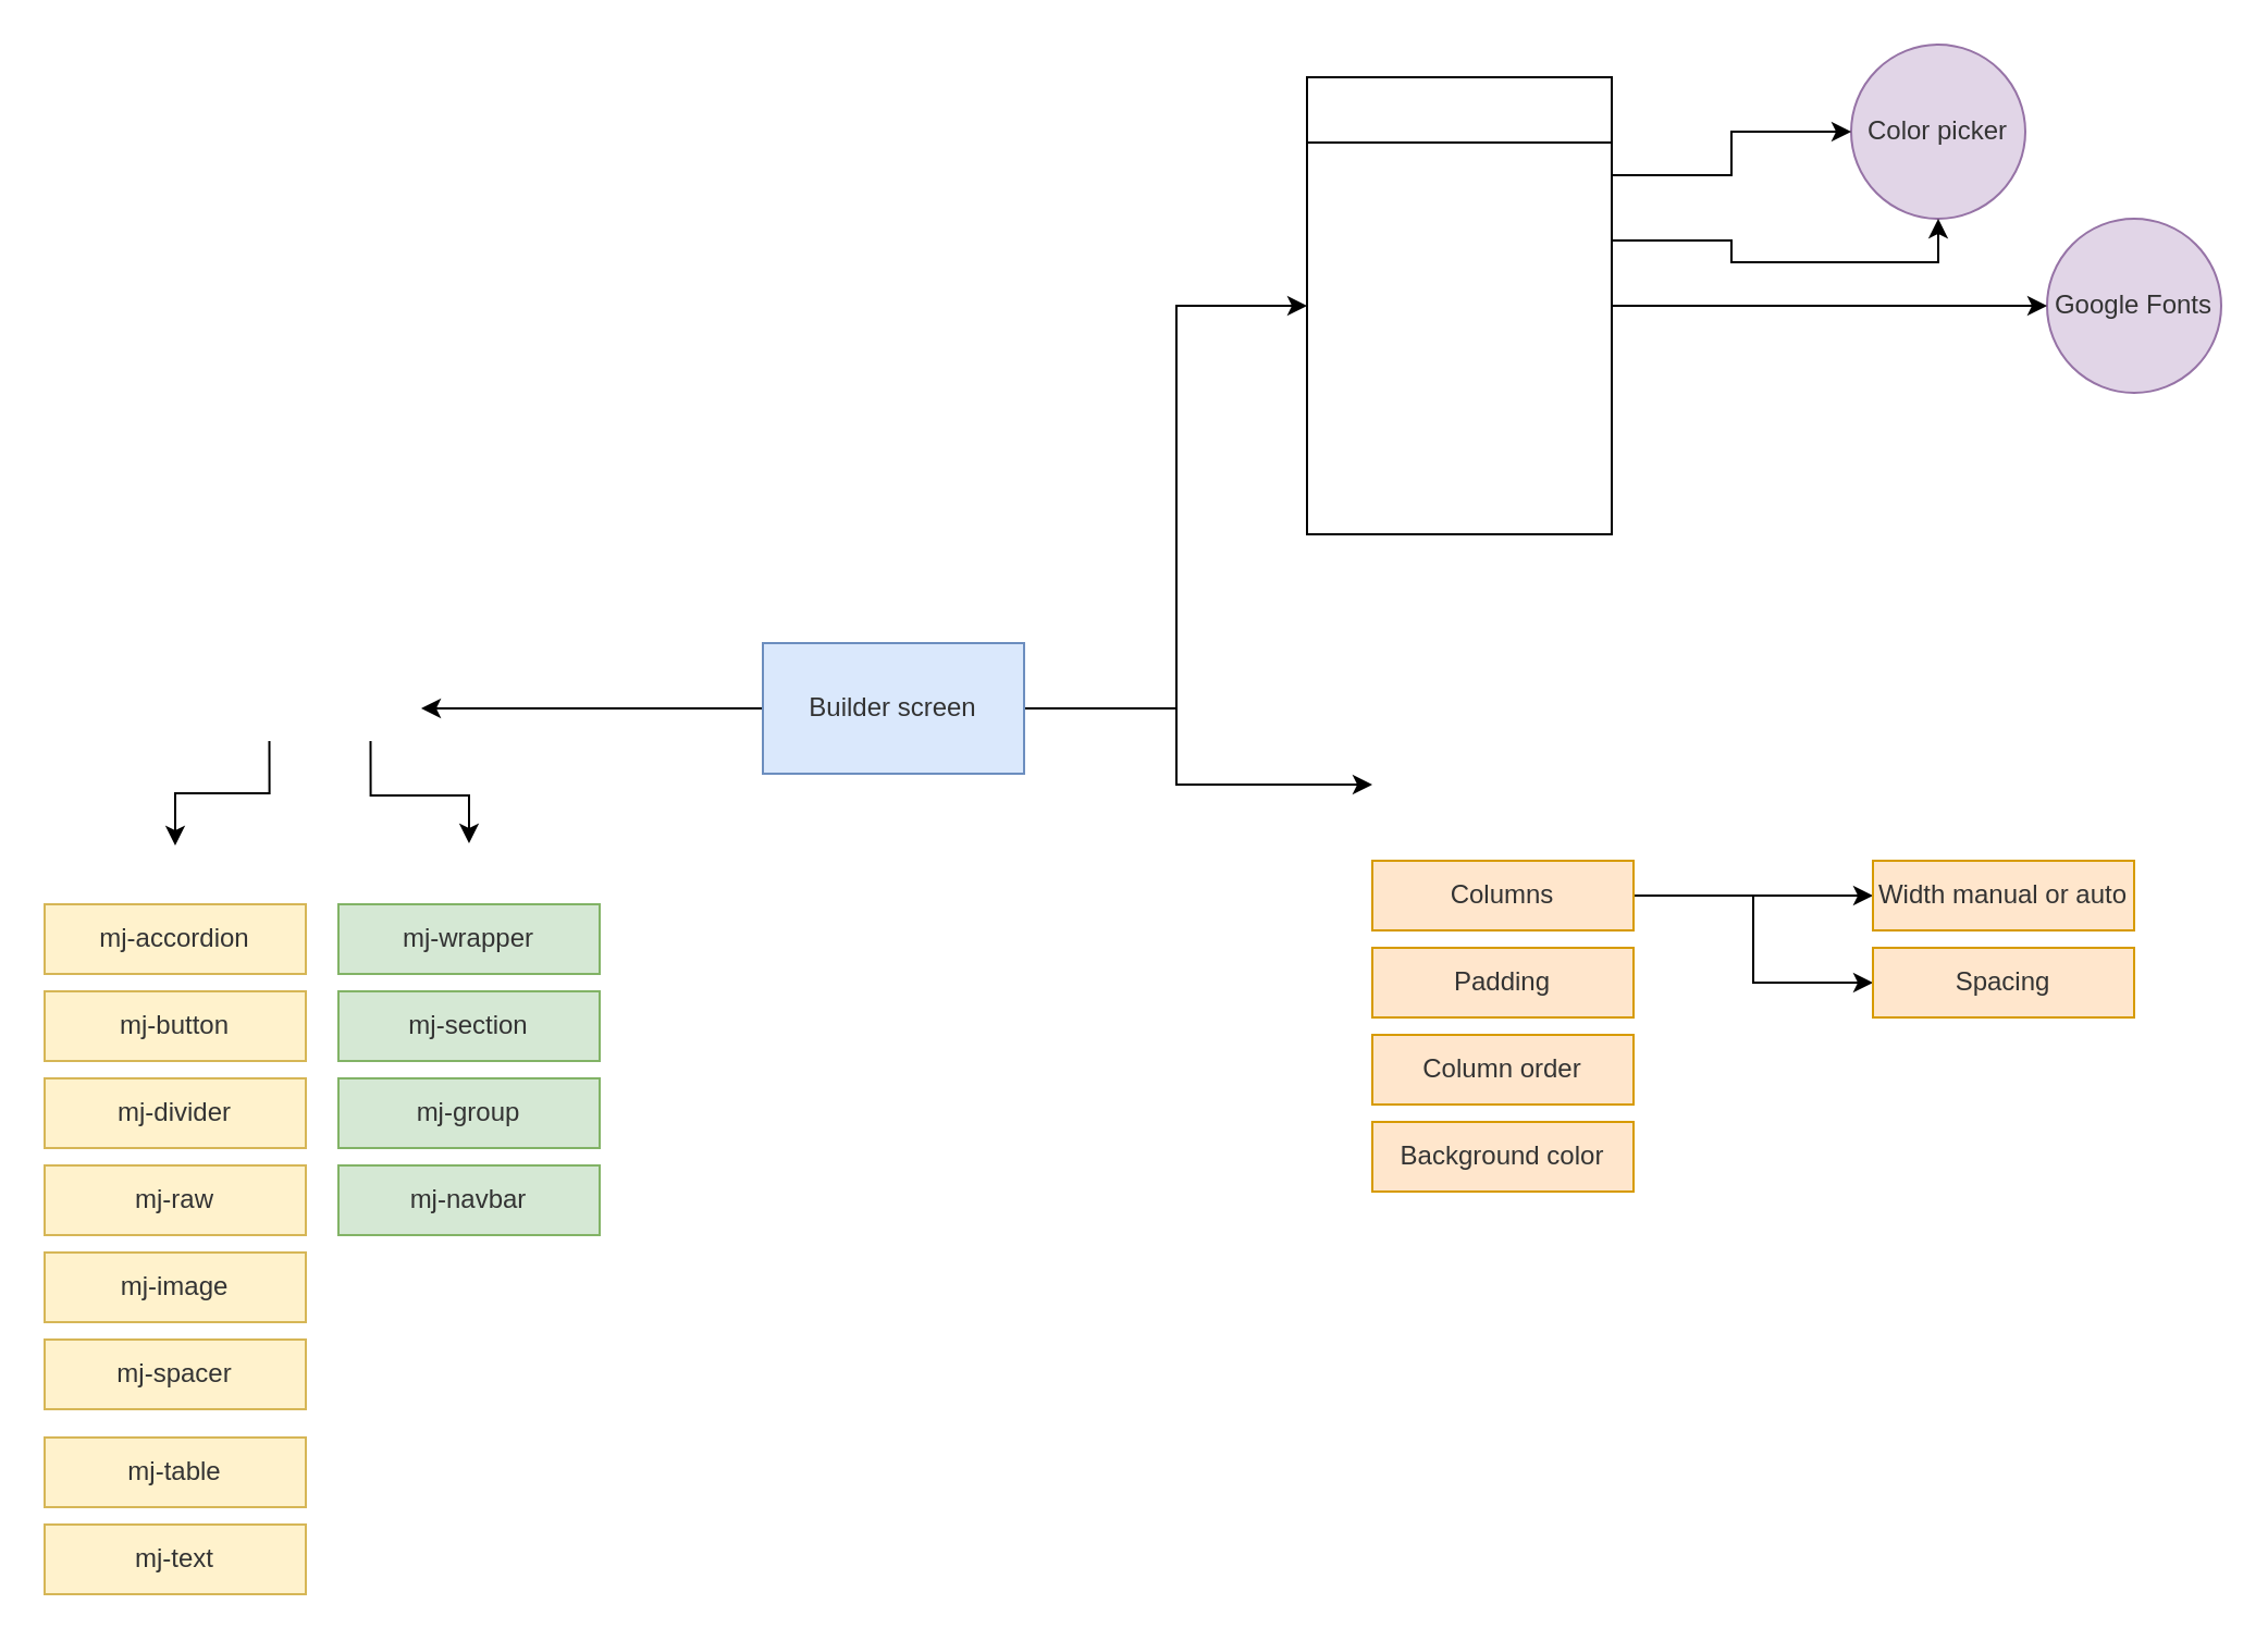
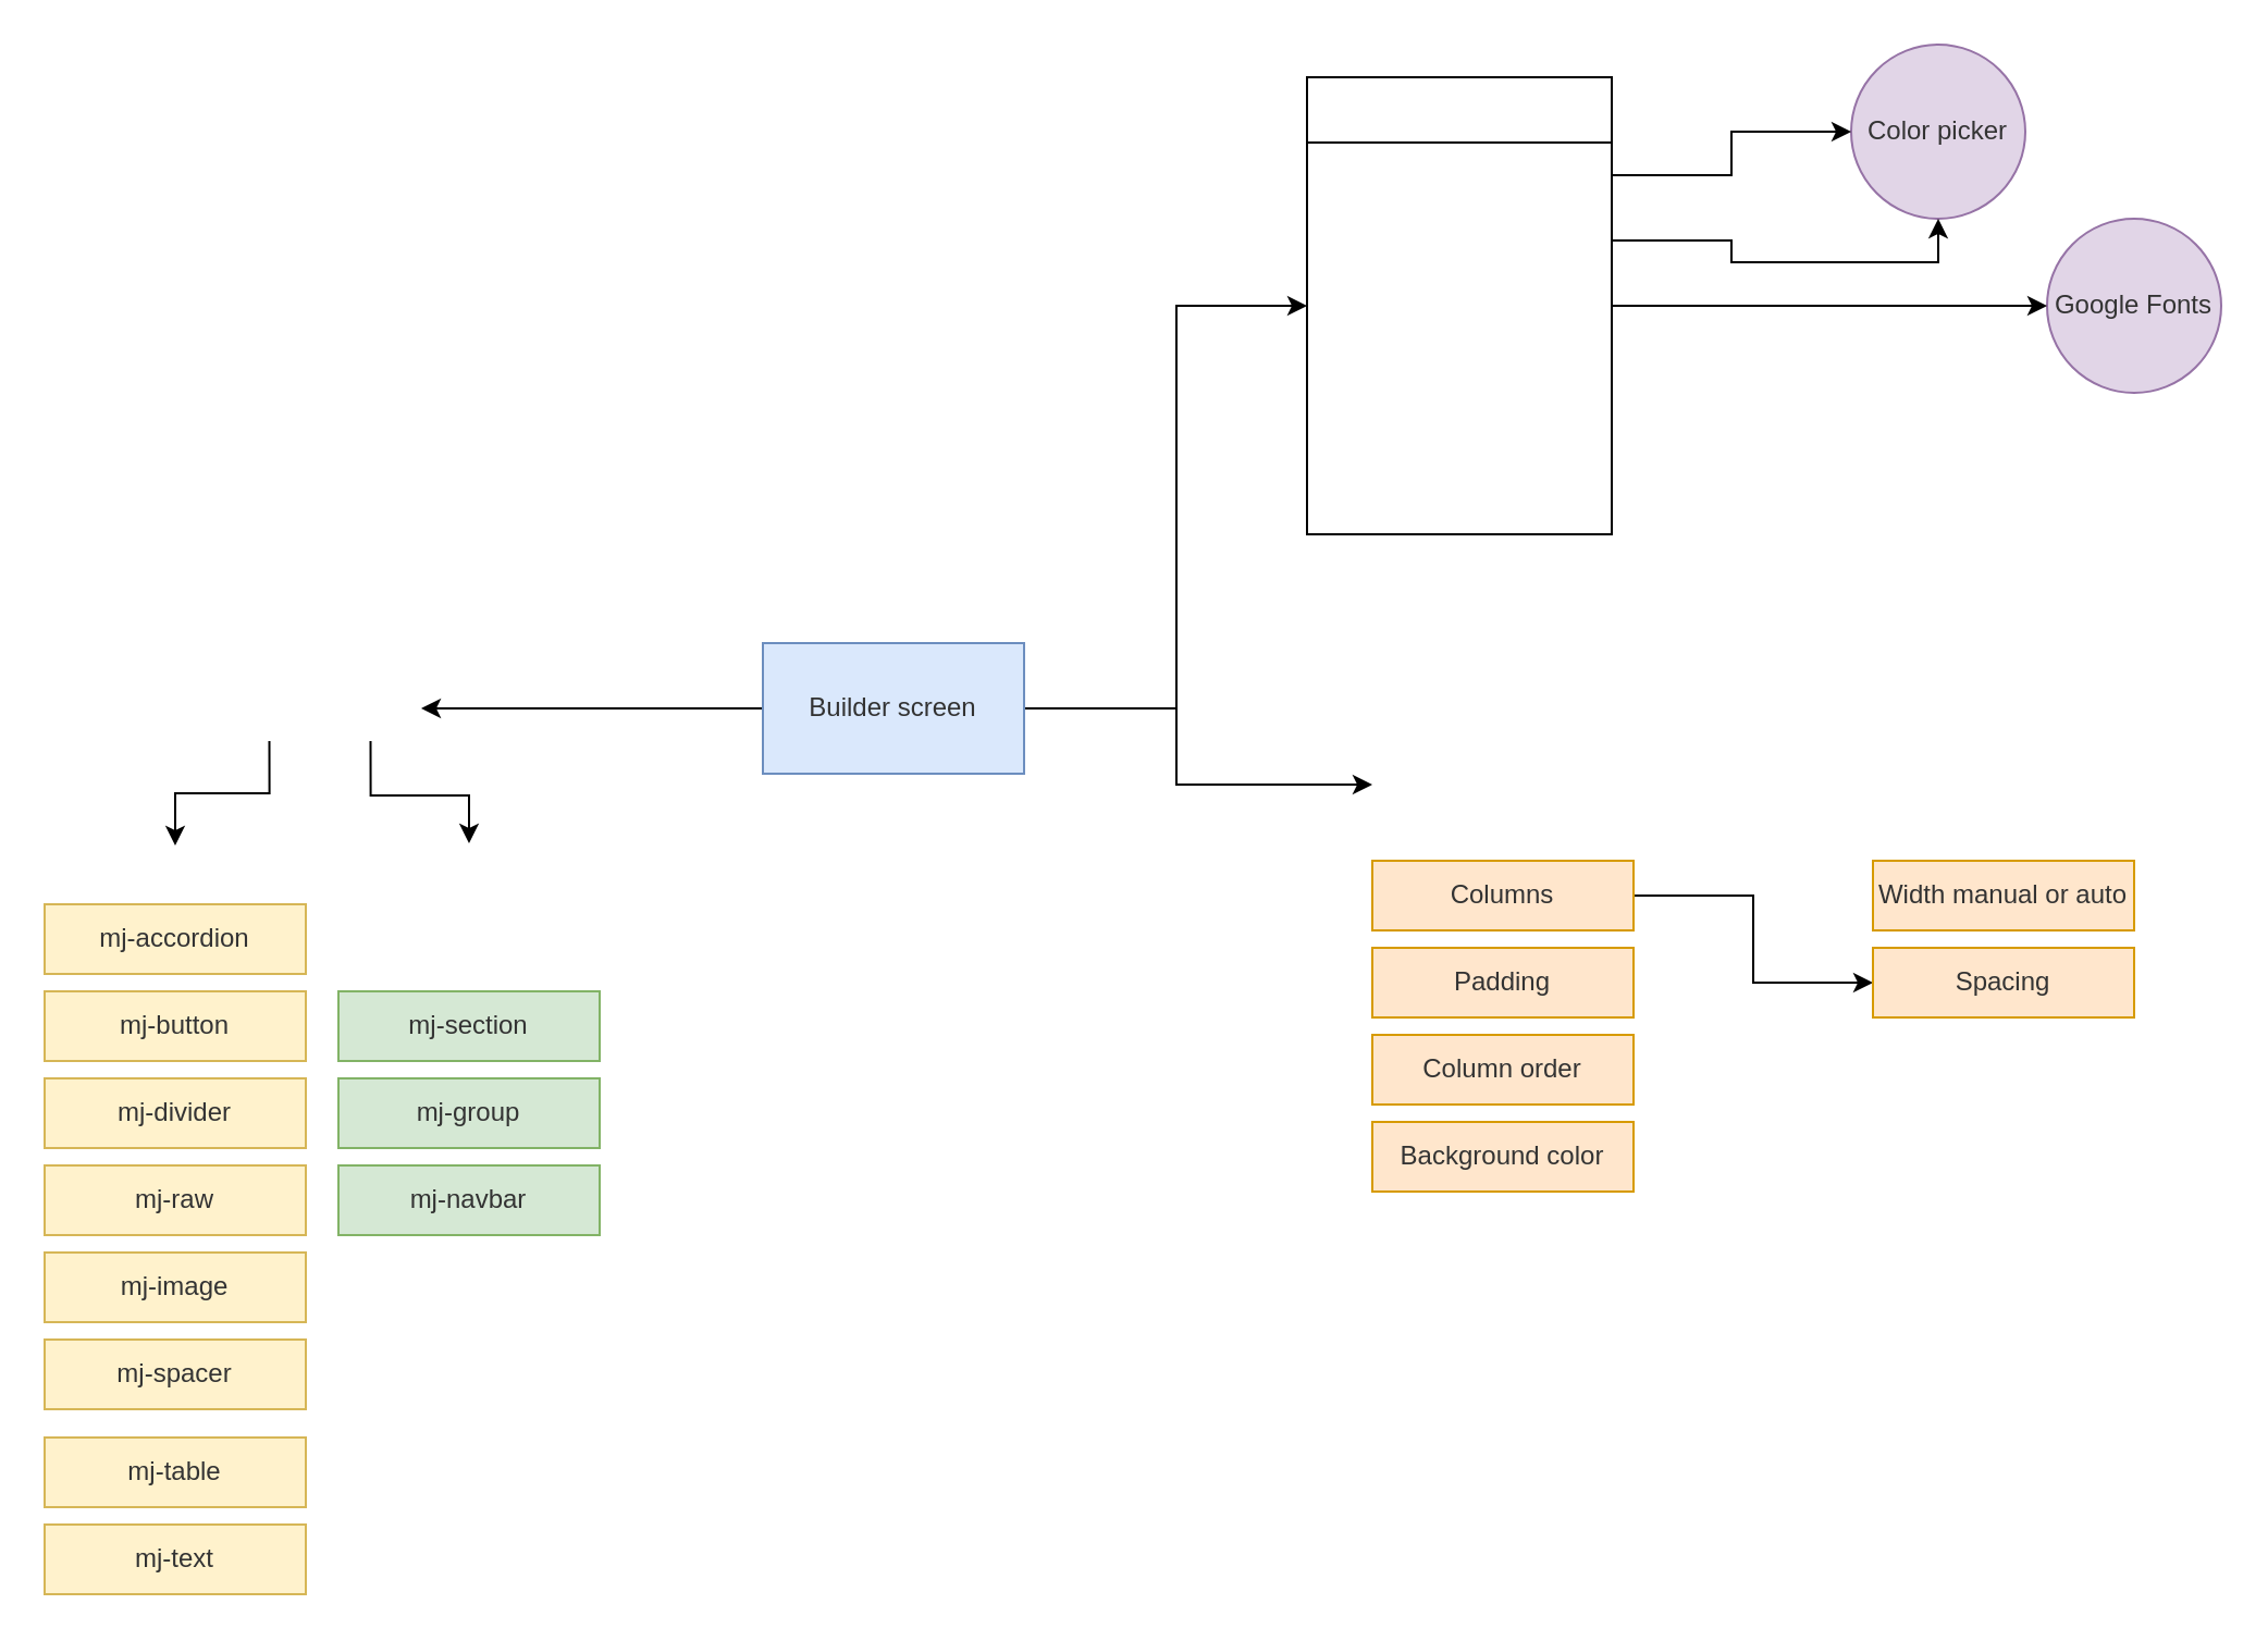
  <mxCell id="0" />
  <mxCell id="1" parent="0" />
  <mxCell id="2" value="Global document options" style="swimlane;fontStyle=0;childLayout=stackLayout;horizontal=1;startSize=30;horizontalStack=0;resizeParent=1;resizeParentMax=0;resizeLast=0;collapsible=1;marginBottom=0;whiteSpace=wrap;html=1;fontColor=#FFFFFF;" parent="1" vertex="1"><mxGeometry x="600" y="35" width="140" height="210" as="geometry" /></mxCell>
  <mxCell id="3" value="Colors" style="text;strokeColor=none;fillColor=none;align=left;verticalAlign=middle;spacingLeft=4;spacingRight=4;overflow=hidden;points=[[0,0.5],[1,0.5]];portConstraint=eastwest;rotatable=0;whiteSpace=wrap;html=1;fontColor=#FFFFFF;" parent="2" vertex="1"><mxGeometry y="30" width="140" height="30" as="geometry" /></mxCell>
  <mxCell id="4" value="Background color" style="text;strokeColor=none;fillColor=none;align=left;verticalAlign=middle;spacingLeft=4;spacingRight=4;overflow=hidden;points=[[0,0.5],[1,0.5]];portConstraint=eastwest;rotatable=0;whiteSpace=wrap;html=1;fontColor=#FFFFFF;" parent="2" vertex="1"><mxGeometry y="60" width="140" height="30" as="geometry" /></mxCell>
  <mxCell id="5" value="Fonts" style="text;strokeColor=none;fillColor=none;align=left;verticalAlign=middle;spacingLeft=4;spacingRight=4;overflow=hidden;points=[[0,0.5],[1,0.5]];portConstraint=eastwest;rotatable=0;whiteSpace=wrap;html=1;fontColor=#FFFFFF;" parent="2" vertex="1"><mxGeometry y="90" width="140" height="30" as="geometry" /></mxCell>
  <mxCell id="6" value="Preview text" style="text;strokeColor=none;fillColor=none;align=left;verticalAlign=middle;spacingLeft=4;spacingRight=4;overflow=hidden;points=[[0,0.5],[1,0.5]];portConstraint=eastwest;rotatable=0;whiteSpace=wrap;html=1;fontColor=#FFFFFF;" parent="2" vertex="1"><mxGeometry y="120" width="140" height="30" as="geometry" /></mxCell>
  <mxCell id="7" value="Email width" style="text;strokeColor=none;fillColor=none;align=left;verticalAlign=middle;spacingLeft=4;spacingRight=4;overflow=hidden;points=[[0,0.5],[1,0.5]];portConstraint=eastwest;rotatable=0;whiteSpace=wrap;html=1;fontColor=#FFFFFF;" parent="2" vertex="1"><mxGeometry y="150" width="140" height="30" as="geometry" /></mxCell>
  <mxCell id="8" value="Breakpoint" style="text;strokeColor=none;fillColor=none;align=left;verticalAlign=middle;spacingLeft=4;spacingRight=4;overflow=hidden;points=[[0,0.5],[1,0.5]];portConstraint=eastwest;rotatable=0;whiteSpace=wrap;html=1;fontColor=#FFFFFF;" parent="2" vertex="1"><mxGeometry y="180" width="140" height="30" as="geometry" /></mxCell>
  <mxCell id="9" value="Google Fonts" style="ellipse;whiteSpace=wrap;html=1;aspect=fixed;fillColor=#e1d5e7;strokeColor=#9673a6;fontColor=#333333;" parent="1" vertex="1"><mxGeometry x="940" y="100" width="80" height="80" as="geometry" /></mxCell>
  <mxCell id="10" style="edgeStyle=orthogonalEdgeStyle;rounded=0;orthogonalLoop=1;jettySize=auto;html=1;exitX=1;exitY=0.5;exitDx=0;exitDy=0;entryX=0;entryY=0.5;entryDx=0;entryDy=0;fontColor=#333333;" parent="1" source="5" target="9" edge="1"><mxGeometry relative="1" as="geometry" /></mxCell>
  <mxCell id="11" style="edgeStyle=orthogonalEdgeStyle;rounded=0;orthogonalLoop=1;jettySize=auto;html=1;exitX=1;exitY=0.5;exitDx=0;exitDy=0;entryX=0;entryY=0.5;entryDx=0;entryDy=0;fontColor=#333333;" parent="1" source="14" target="5" edge="1"><mxGeometry relative="1" as="geometry"><Array as="points"><mxPoint x="540" y="325" /><mxPoint x="540" y="140" /></Array></mxGeometry></mxCell>
  <mxCell id="12" style="edgeStyle=orthogonalEdgeStyle;rounded=0;orthogonalLoop=1;jettySize=auto;html=1;exitX=1;exitY=0.5;exitDx=0;exitDy=0;fontColor=#333333;" parent="1" source="14" target="18" edge="1"><mxGeometry relative="1" as="geometry"><Array as="points"><mxPoint x="540" y="325" /><mxPoint x="540" y="360" /></Array></mxGeometry></mxCell>
  <mxCell id="13" style="edgeStyle=orthogonalEdgeStyle;rounded=0;orthogonalLoop=1;jettySize=auto;html=1;exitX=0;exitY=0.5;exitDx=0;exitDy=0;entryX=1;entryY=0.5;entryDx=0;entryDy=0;fontColor=#333333;" parent="1" source="14" target="26" edge="1"><mxGeometry relative="1" as="geometry" /></mxCell>
  <mxCell id="14" value="Builder screen" style="rounded=0;whiteSpace=wrap;html=1;fillColor=#dae8fc;strokeColor=#6c8ebf;fontColor=#333333;" parent="1" vertex="1"><mxGeometry x="350" y="295" width="120" height="60" as="geometry" /></mxCell>
- <mxCell id="15" style="edgeStyle=orthogonalEdgeStyle;rounded=0;orthogonalLoop=1;jettySize=auto;html=1;exitX=1;exitY=0.5;exitDx=0;exitDy=0;entryX=0;entryY=0.5;entryDx=0;entryDy=0;fontColor=#333333;" parent="1" source="17" target="20" edge="1"><mxGeometry relative="1" as="geometry" /></mxCell>
  <mxCell id="16" style="edgeStyle=orthogonalEdgeStyle;rounded=0;orthogonalLoop=1;jettySize=auto;html=1;exitX=1;exitY=0.5;exitDx=0;exitDy=0;entryX=0;entryY=0.5;entryDx=0;entryDy=0;fontColor=#333333;" parent="1" source="17" target="40" edge="1"><mxGeometry relative="1" as="geometry" /></mxCell>
  <mxCell id="17" value="Columns" style="rounded=0;whiteSpace=wrap;html=1;fillColor=#ffe6cc;strokeColor=#d79b00;fontColor=#333333;" parent="1" vertex="1"><mxGeometry x="630" y="395" width="120" height="32" as="geometry" /></mxCell>
  <mxCell id="18" value="Standard module/section options" style="text;html=1;strokeColor=none;fillColor=none;align=center;verticalAlign=middle;whiteSpace=wrap;rounded=0;fontStyle=1;fontSize=15;fontColor=#FFFFFF;" parent="1" vertex="1"><mxGeometry x="630" y="345" width="260" height="30" as="geometry" /></mxCell>
  <mxCell id="19" value="Padding" style="rounded=0;whiteSpace=wrap;html=1;fillColor=#ffe6cc;strokeColor=#d79b00;fontColor=#333333;" parent="1" vertex="1"><mxGeometry x="630" y="435" width="120" height="32" as="geometry" /></mxCell>
  <mxCell id="20" value="Width manual or auto" style="rounded=0;whiteSpace=wrap;html=1;fillColor=#ffe6cc;strokeColor=#d79b00;fontColor=#333333;" parent="1" vertex="1"><mxGeometry x="860" y="395" width="120" height="32" as="geometry" /></mxCell>
  <mxCell id="21" value="Color picker" style="ellipse;whiteSpace=wrap;html=1;aspect=fixed;fillColor=#e1d5e7;strokeColor=#9673a6;fontColor=#333333;" parent="1" vertex="1"><mxGeometry x="850" y="20" width="80" height="80" as="geometry" /></mxCell>
  <mxCell id="22" style="edgeStyle=orthogonalEdgeStyle;rounded=0;orthogonalLoop=1;jettySize=auto;html=1;exitX=1;exitY=0.5;exitDx=0;exitDy=0;entryX=0;entryY=0.5;entryDx=0;entryDy=0;fontColor=#333333;" parent="1" source="3" target="21" edge="1"><mxGeometry relative="1" as="geometry" /></mxCell>
  <mxCell id="23" style="edgeStyle=orthogonalEdgeStyle;rounded=0;orthogonalLoop=1;jettySize=auto;html=1;exitX=1;exitY=0.5;exitDx=0;exitDy=0;entryX=0.5;entryY=1;entryDx=0;entryDy=0;fontColor=#333333;" parent="1" source="4" target="21" edge="1"><mxGeometry relative="1" as="geometry" /></mxCell>
  <mxCell id="24" style="edgeStyle=orthogonalEdgeStyle;rounded=0;orthogonalLoop=1;jettySize=auto;html=1;exitX=0.25;exitY=1;exitDx=0;exitDy=0;entryX=0.5;entryY=0;entryDx=0;entryDy=0;fontColor=#333333;" parent="1" source="26" target="41" edge="1"><mxGeometry relative="1" as="geometry" /></mxCell>
  <mxCell id="25" style="edgeStyle=orthogonalEdgeStyle;rounded=0;orthogonalLoop=1;jettySize=auto;html=1;exitX=0.75;exitY=1;exitDx=0;exitDy=0;entryX=0.5;entryY=0;entryDx=0;entryDy=0;fontColor=#333333;" parent="1" source="26" target="42" edge="1"><mxGeometry relative="1" as="geometry"><Array as="points"><mxPoint x="170" y="365" /><mxPoint x="215" y="365" /></Array></mxGeometry></mxCell>
  <mxCell id="26" value="Modules" style="text;html=1;strokeColor=none;fillColor=none;align=center;verticalAlign=middle;whiteSpace=wrap;rounded=0;fontStyle=1;fontSize=15;fontColor=#FFFFFF;" parent="1" vertex="1"><mxGeometry x="100" y="310" width="93" height="30" as="geometry" /></mxCell>
  <mxCell id="27" value="mj-accordion" style="rounded=0;whiteSpace=wrap;html=1;fillColor=#fff2cc;strokeColor=#d6b656;fontColor=#333333;" parent="1" vertex="1"><mxGeometry x="20" y="415" width="120" height="32" as="geometry" /></mxCell>
  <mxCell id="28" value="mj-button" style="rounded=0;whiteSpace=wrap;html=1;fillColor=#fff2cc;strokeColor=#d6b656;fontColor=#333333;" parent="1" vertex="1"><mxGeometry x="20" y="455" width="120" height="32" as="geometry" /></mxCell>
  <mxCell id="29" value="mj-divider" style="rounded=0;whiteSpace=wrap;html=1;fillColor=#fff2cc;strokeColor=#d6b656;fontColor=#333333;" parent="1" vertex="1"><mxGeometry x="20" y="495" width="120" height="32" as="geometry" /></mxCell>
  <mxCell id="30" value="mj-group" style="rounded=0;whiteSpace=wrap;html=1;fillColor=#d5e8d4;strokeColor=#82b366;fontColor=#333333;" parent="1" vertex="1"><mxGeometry x="155" y="495" width="120" height="32" as="geometry" /></mxCell>
  <mxCell id="31" value="mj-image" style="rounded=0;whiteSpace=wrap;html=1;fillColor=#fff2cc;strokeColor=#d6b656;fontColor=#333333;" parent="1" vertex="1"><mxGeometry x="20" y="575" width="120" height="32" as="geometry" /></mxCell>
  <mxCell id="32" value="mj-navbar" style="rounded=0;whiteSpace=wrap;html=1;fillColor=#d5e8d4;strokeColor=#82b366;fontColor=#333333;" parent="1" vertex="1"><mxGeometry x="155" y="535" width="120" height="32" as="geometry" /></mxCell>
  <mxCell id="33" value="mj-raw" style="rounded=0;whiteSpace=wrap;html=1;fillColor=#fff2cc;strokeColor=#d6b656;fontColor=#333333;" parent="1" vertex="1"><mxGeometry x="20" y="535" width="120" height="32" as="geometry" /></mxCell>
  <mxCell id="34" value="mj-section" style="rounded=0;whiteSpace=wrap;html=1;fillColor=#d5e8d4;strokeColor=#82b366;fontColor=#333333;" parent="1" vertex="1"><mxGeometry x="155" y="455" width="120" height="32" as="geometry" /></mxCell>
  <mxCell id="35" value="mj-spacer" style="rounded=0;whiteSpace=wrap;html=1;fillColor=#fff2cc;strokeColor=#d6b656;fontColor=#333333;" parent="1" vertex="1"><mxGeometry x="20" y="615" width="120" height="32" as="geometry" /></mxCell>
  <mxCell id="36" value="mj-table" style="rounded=0;whiteSpace=wrap;html=1;fillColor=#fff2cc;strokeColor=#d6b656;fontColor=#333333;" parent="1" vertex="1"><mxGeometry x="20" y="660" width="120" height="32" as="geometry" /></mxCell>
  <mxCell id="37" value="mj-text" style="rounded=0;whiteSpace=wrap;html=1;fillColor=#fff2cc;strokeColor=#d6b656;fontColor=#333333;" parent="1" vertex="1"><mxGeometry x="20" y="700" width="120" height="32" as="geometry" /></mxCell>
- <mxCell id="38" value="mj-wrapper" style="rounded=0;whiteSpace=wrap;html=1;fillColor=#d5e8d4;strokeColor=#82b366;fontColor=#333333;" parent="1" vertex="1"><mxGeometry x="155" y="415" width="120" height="32" as="geometry" /></mxCell>
  <mxCell id="39" value="Column order" style="rounded=0;whiteSpace=wrap;html=1;fillColor=#ffe6cc;strokeColor=#d79b00;fontColor=#333333;" parent="1" vertex="1"><mxGeometry x="630" y="475" width="120" height="32" as="geometry" /></mxCell>
  <mxCell id="40" value="Spacing" style="rounded=0;whiteSpace=wrap;html=1;fillColor=#ffe6cc;strokeColor=#d79b00;fontColor=#333333;" parent="1" vertex="1"><mxGeometry x="860" y="435" width="120" height="32" as="geometry" /></mxCell>
  <mxCell id="41" value="Content" style="text;html=1;strokeColor=none;fillColor=none;align=center;verticalAlign=middle;whiteSpace=wrap;rounded=0;fontStyle=0;fontSize=13;fontColor=#FFFFFF;" parent="1" vertex="1"><mxGeometry x="33.5" y="388" width="93" height="17" as="geometry" /></mxCell>
  <mxCell id="42" value="Wrappers" style="text;html=1;strokeColor=none;fillColor=none;align=center;verticalAlign=middle;whiteSpace=wrap;rounded=0;fontStyle=0;fontSize=13;fontColor=#FFFFFF;" parent="1" vertex="1"><mxGeometry x="168.5" y="387" width="93" height="18" as="geometry" /></mxCell>
  <mxCell id="43" value="Background color" style="rounded=0;whiteSpace=wrap;html=1;fillColor=#ffe6cc;strokeColor=#d79b00;fontColor=#333333;" parent="1" vertex="1"><mxGeometry x="630" y="515" width="120" height="32" as="geometry" /></mxCell>
